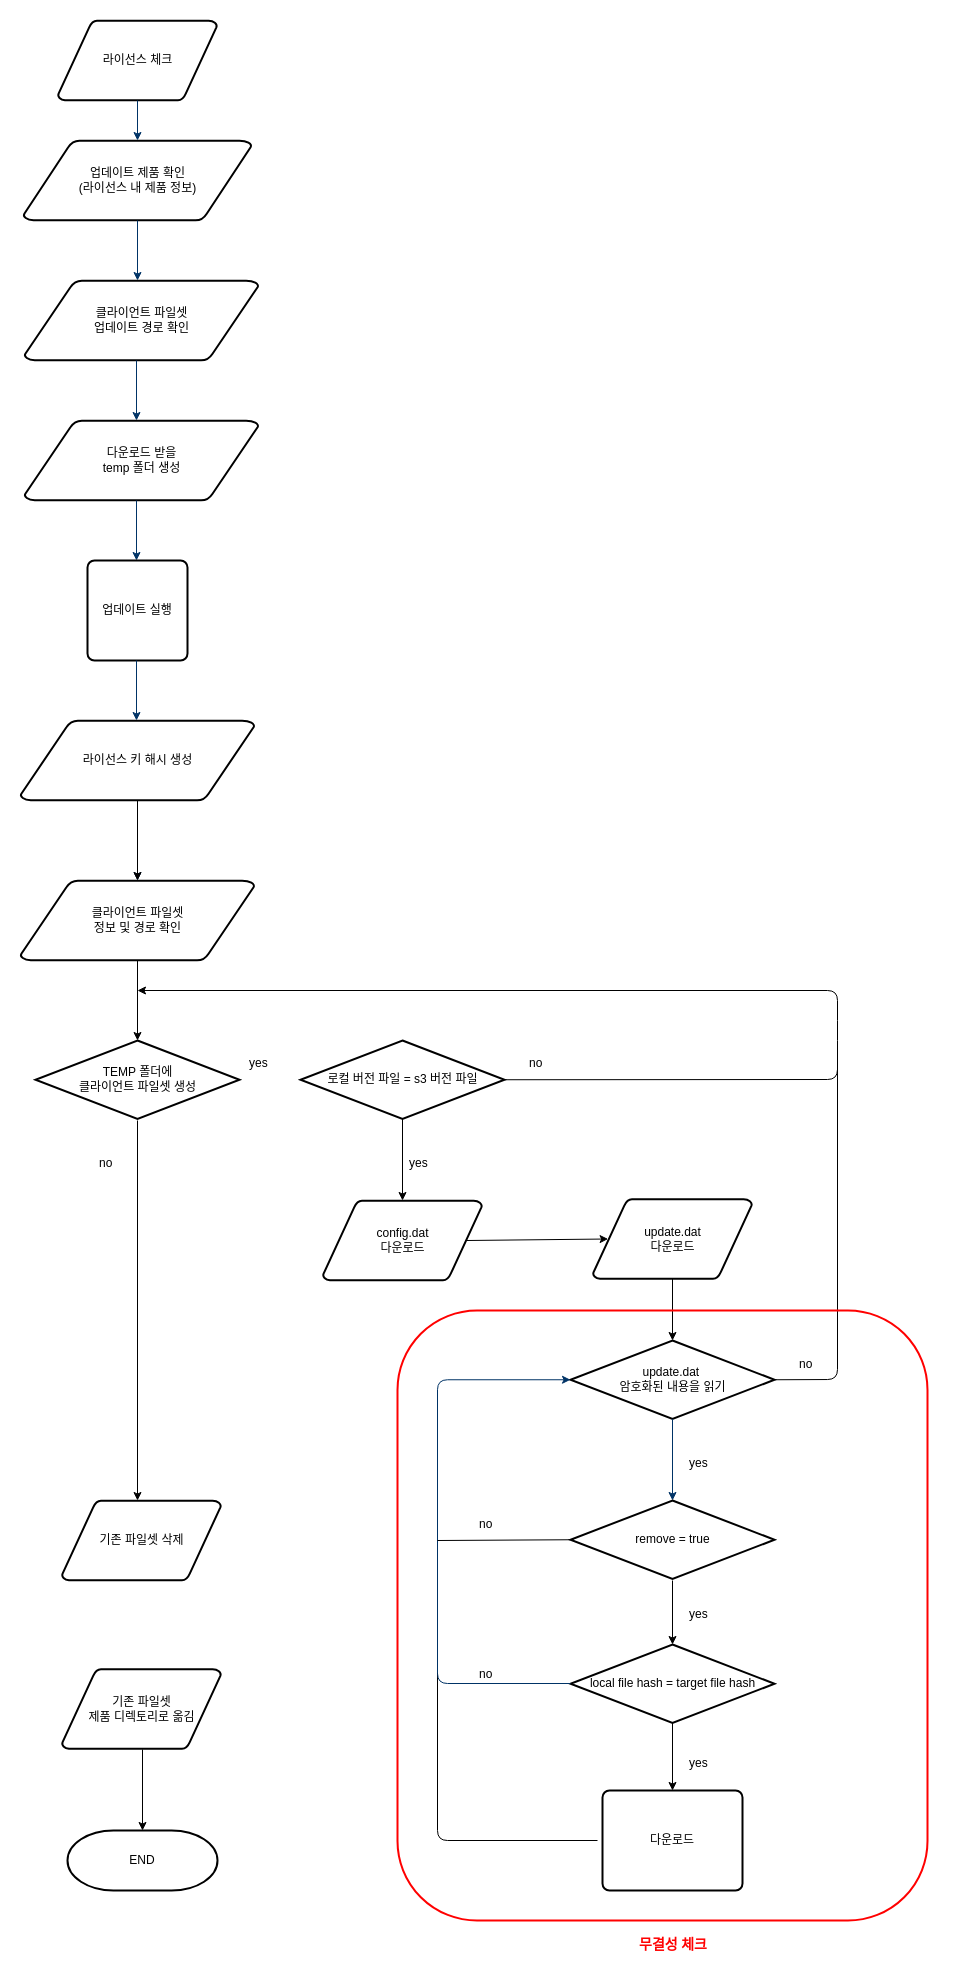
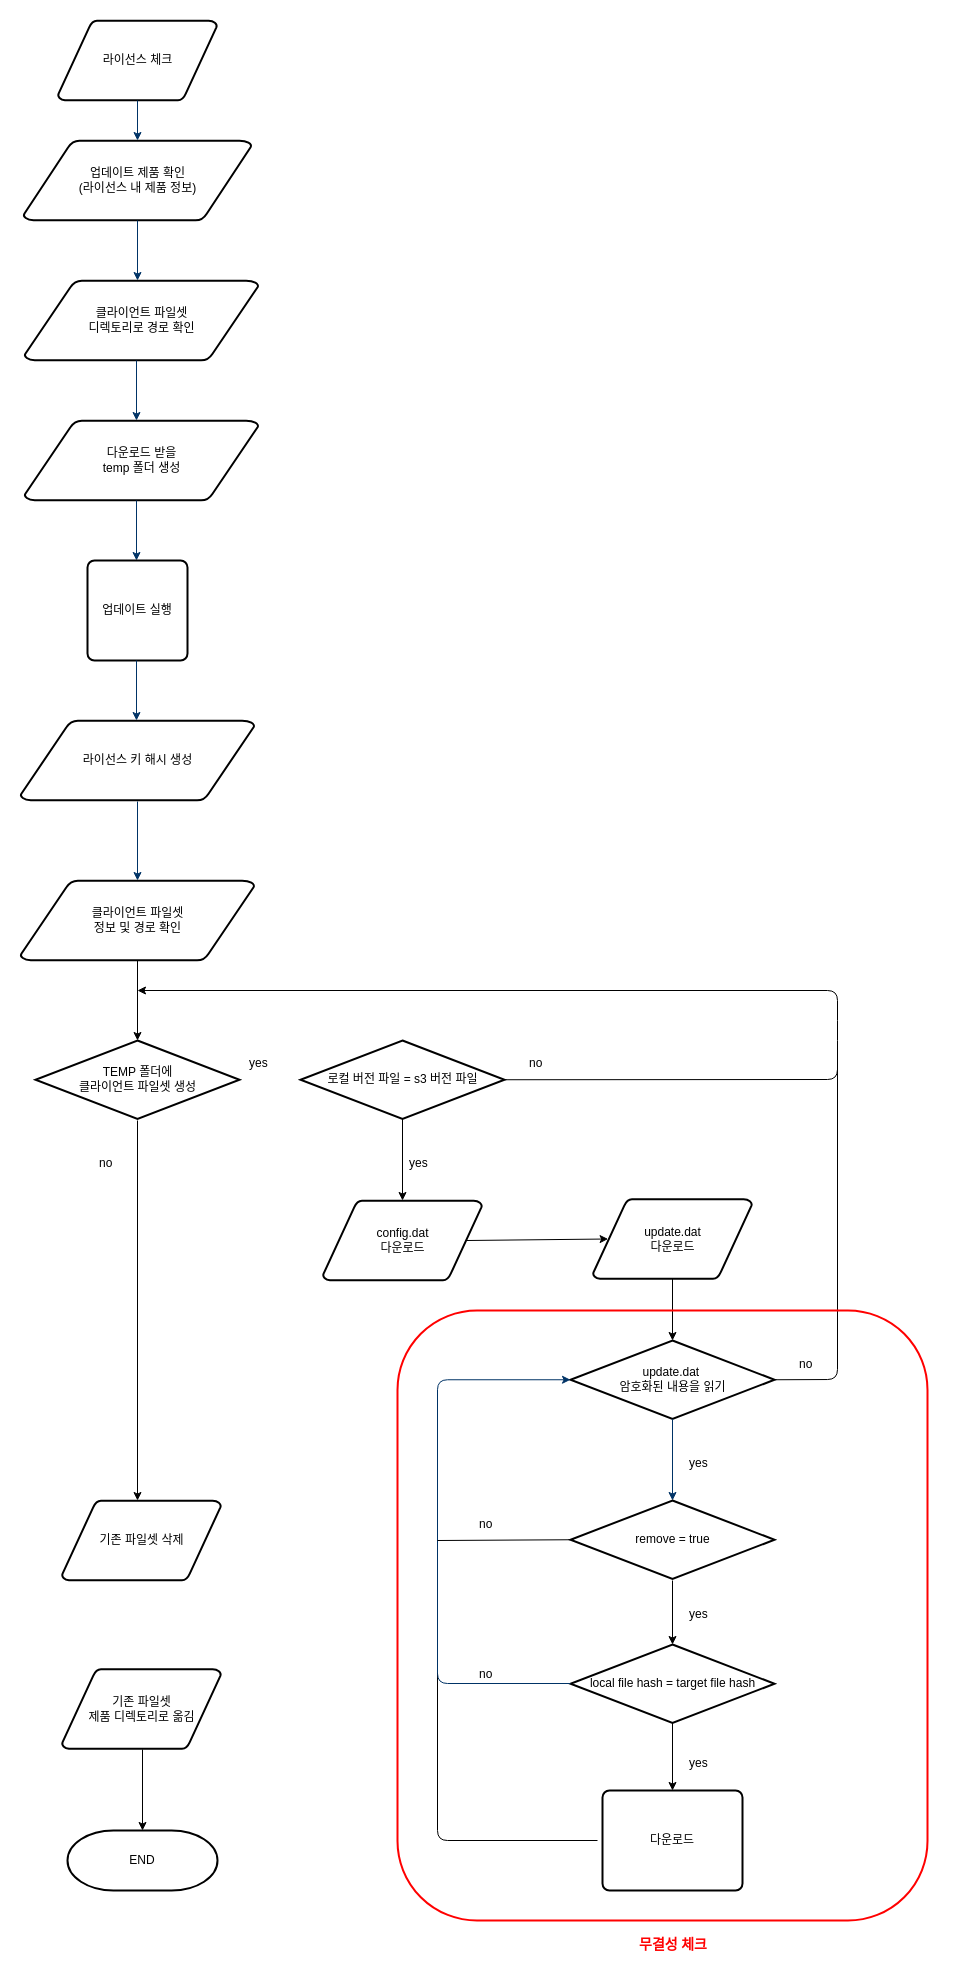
  <mxCell id="0" />
  <mxCell id="1" parent="0" />
  <mxCell id="2" value="라이선스 체크" style="shape=mxgraph.flowchart.data;strokeWidth=2;gradientColor=none;gradientDirection=north;fontStyle=0;html=1;" parent="1" vertex="1"><mxGeometry x="57.5" y="20" width="159" height="80" as="geometry" /></mxCell>
  <mxCell id="3" value="업데이트 제품 확인&lt;br&gt;(라이선스 내 제품 정보)" style="shape=mxgraph.flowchart.data;strokeWidth=2;gradientColor=none;gradientDirection=north;fontStyle=0;html=1;" parent="1" vertex="1"><mxGeometry x="23" y="140" width="228" height="80" as="geometry" /></mxCell>
  <mxCell id="4" style="fontStyle=1;strokeColor=#003366;strokeWidth=1;html=1;" parent="1" source="2" target="3" edge="1"><mxGeometry relative="1" as="geometry" /></mxCell>
  <mxCell id="5" style="entryX=0.5;entryY=0;entryPerimeter=0;fontStyle=1;strokeColor=#003366;strokeWidth=1;html=1;" parent="1" source="3" edge="1"><mxGeometry relative="1" as="geometry"><mxPoint x="137" y="280" as="targetPoint" /></mxGeometry></mxCell>
  <mxCell id="6" value="로컬 버전 파일 = s3 버전 파일" style="shape=mxgraph.flowchart.decision;strokeWidth=2;gradientColor=none;gradientDirection=north;fontStyle=0;html=1;" parent="1" vertex="1"><mxGeometry x="300" y="1040" width="204" height="78.5" as="geometry" /></mxCell>
  <mxCell id="7" value="" style="edgeStyle=elbowEdgeStyle;elbow=horizontal;exitX=0.5;exitY=0.9;exitPerimeter=0;fontStyle=1;strokeColor=#003366;strokeWidth=1;html=1;" parent="1" edge="1"><mxGeometry y="-90" width="100" height="100" as="geometry"><mxPoint x="137" y="801" as="sourcePoint" /><mxPoint x="137" y="880" as="targetPoint" /></mxGeometry></mxCell>
  <mxCell id="8" value="config.dat &lt;br&gt;다운로드" style="shape=mxgraph.flowchart.data;strokeWidth=2;gradientColor=none;gradientDirection=north;fontStyle=0;html=1;" parent="1" vertex="1"><mxGeometry x="322.5" y="1200" width="159" height="80" as="geometry" /></mxCell>
  <mxCell id="9" value="update.dat &lt;br&gt;다운로드" style="shape=mxgraph.flowchart.data;strokeWidth=2;gradientColor=none;gradientDirection=north;fontStyle=0;html=1;" parent="1" vertex="1"><mxGeometry x="592.5" y="1198.5" width="159" height="80" as="geometry" /></mxCell>
- <mxCell id="10" value="클라이언트 파일셋 &lt;br&gt;업데이트 경로 확인" style="shape=mxgraph.flowchart.data;strokeWidth=2;gradientColor=none;gradientDirection=north;fontStyle=0;html=1;" vertex="1" parent="1"><mxGeometry x="24" y="280" width="234" height="80" as="geometry" /></mxCell>
+ <mxCell id="10" value="클라이언트 파일셋 &lt;br&gt;디렉토리로 경로 확인" style="shape=mxgraph.flowchart.data;strokeWidth=2;gradientColor=none;gradientDirection=north;fontStyle=0;html=1;" vertex="1" parent="1"><mxGeometry x="24" y="280" width="234" height="80" as="geometry" /></mxCell>
  <mxCell id="11" style="entryX=0.5;entryY=0;entryPerimeter=0;fontStyle=1;strokeColor=#003366;strokeWidth=1;html=1;" edge="1" parent="1"><mxGeometry relative="1" as="geometry"><mxPoint x="136" y="360" as="sourcePoint" /><mxPoint x="136" y="420" as="targetPoint" /></mxGeometry></mxCell>
  <mxCell id="12" value="다운로드 받을 &lt;br&gt;temp 폴더 생성" style="shape=mxgraph.flowchart.data;strokeWidth=2;gradientColor=none;gradientDirection=north;fontStyle=0;html=1;" vertex="1" parent="1"><mxGeometry x="24" y="420" width="234" height="80" as="geometry" /></mxCell>
  <mxCell id="13" style="entryX=0.5;entryY=0;entryPerimeter=0;fontStyle=1;strokeColor=#003366;strokeWidth=1;html=1;" edge="1" parent="1"><mxGeometry relative="1" as="geometry"><mxPoint x="136" y="500" as="sourcePoint" /><mxPoint x="136" y="560" as="targetPoint" /></mxGeometry></mxCell>
  <mxCell id="14" value="업데이트 실행" style="rounded=1;whiteSpace=wrap;html=1;absoluteArcSize=1;arcSize=14;strokeWidth=2;" vertex="1" parent="1"><mxGeometry x="87" y="560" width="100" height="100" as="geometry" /></mxCell>
- <mxCell id="15" value="" style="edgeStyle=orthogonalEdgeStyle;rounded=0;orthogonalLoop=1;jettySize=auto;html=1;" edge="1" parent="1" source="16" target="18"><mxGeometry relative="1" as="geometry" /></mxCell>
  <mxCell id="16" value="라이선스 키 해시 생성" style="shape=mxgraph.flowchart.data;strokeWidth=2;gradientColor=none;gradientDirection=north;fontStyle=0;html=1;" vertex="1" parent="1"><mxGeometry x="20" y="720" width="234" height="80" as="geometry" /></mxCell>
  <mxCell id="17" style="entryX=0.5;entryY=0;entryPerimeter=0;fontStyle=1;strokeColor=#003366;strokeWidth=1;html=1;" edge="1" parent="1"><mxGeometry relative="1" as="geometry"><mxPoint x="136" y="660" as="sourcePoint" /><mxPoint x="136" y="720" as="targetPoint" /></mxGeometry></mxCell>
  <mxCell id="18" value="클라이언트 파일셋 &lt;br&gt;정보 및 경로 확인" style="shape=mxgraph.flowchart.data;strokeWidth=2;gradientColor=none;gradientDirection=north;fontStyle=0;html=1;" vertex="1" parent="1"><mxGeometry x="20" y="880" width="234" height="80" as="geometry" /></mxCell>
  <mxCell id="19" value="" style="edgeStyle=orthogonalEdgeStyle;rounded=0;orthogonalLoop=1;jettySize=auto;html=1;" edge="1" parent="1"><mxGeometry relative="1" as="geometry"><mxPoint x="137" y="960" as="sourcePoint" /><mxPoint x="137" y="1040" as="targetPoint" /></mxGeometry></mxCell>
  <mxCell id="20" value="" style="edgeStyle=orthogonalEdgeStyle;rounded=0;orthogonalLoop=1;jettySize=auto;html=1;" edge="1" parent="1"><mxGeometry relative="1" as="geometry"><mxPoint x="137" y="1120" as="sourcePoint" /><mxPoint x="137" y="1500" as="targetPoint" /></mxGeometry></mxCell>
  <mxCell id="21" value="END" style="strokeWidth=2;html=1;shape=mxgraph.flowchart.terminator;whiteSpace=wrap;" vertex="1" parent="1"><mxGeometry x="67" y="1830" width="150" height="60" as="geometry" /></mxCell>
  <mxCell id="22" value="yes" style="text;fontStyle=0;html=1;strokeColor=none;gradientColor=none;fillColor=none;strokeWidth=2;" vertex="1" parent="1"><mxGeometry x="407" y="1148.5" width="40" height="26" as="geometry" /></mxCell>
  <mxCell id="23" value="&lt;span&gt;update.dat&amp;nbsp;&lt;/span&gt;&lt;br&gt;&lt;span&gt;암호화된 내용을 읽기&lt;/span&gt;" style="shape=mxgraph.flowchart.decision;strokeWidth=2;gradientColor=none;gradientDirection=north;fontStyle=0;html=1;" vertex="1" parent="1"><mxGeometry x="570" y="1340" width="204" height="78.5" as="geometry" /></mxCell>
  <mxCell id="24" value="" style="endArrow=classic;html=1;exitX=0.5;exitY=1;exitDx=0;exitDy=0;exitPerimeter=0;" edge="1" parent="1" source="9" target="23"><mxGeometry width="50" height="50" relative="1" as="geometry"><mxPoint x="377" y="1610" as="sourcePoint" /><mxPoint x="427" y="1560" as="targetPoint" /></mxGeometry></mxCell>
  <mxCell id="25" value="" style="endArrow=none;html=1;" edge="1" parent="1"><mxGeometry width="50" height="50" relative="1" as="geometry"><mxPoint x="597" y="1840" as="sourcePoint" /><mxPoint x="437" y="1620" as="targetPoint" /><Array as="points"><mxPoint x="437" y="1840" /></Array></mxGeometry></mxCell>
  <mxCell id="26" value="" style="endArrow=classic;html=1;exitX=0.905;exitY=0.5;exitDx=0;exitDy=0;exitPerimeter=0;entryX=0.095;entryY=0.5;entryDx=0;entryDy=0;entryPerimeter=0;" edge="1" parent="1" source="8" target="9"><mxGeometry width="50" height="50" relative="1" as="geometry"><mxPoint x="377" y="1510" as="sourcePoint" /><mxPoint x="427" y="1460" as="targetPoint" /></mxGeometry></mxCell>
  <mxCell id="27" value="" style="edgeStyle=elbowEdgeStyle;elbow=vertical;fontStyle=1;strokeColor=#003366;strokeWidth=1;html=1;exitX=0.5;exitY=1;exitDx=0;exitDy=0;exitPerimeter=0;" edge="1" target="28" parent="1"><mxGeometry x="540.5" y="-160" width="100" height="100" as="geometry"><mxPoint x="672" y="1418.5" as="sourcePoint" /><mxPoint x="677.5" y="1640" as="targetPoint" /><Array as="points"><mxPoint x="678" y="1530" /></Array></mxGeometry></mxCell>
  <mxCell id="28" value="remove = true" style="shape=mxgraph.flowchart.decision;strokeWidth=2;gradientColor=none;gradientDirection=north;fontStyle=0;html=1;" vertex="1" parent="1"><mxGeometry x="570" y="1500" width="204" height="78.5" as="geometry" /></mxCell>
  <mxCell id="29" value="yes" style="text;fontStyle=0;html=1;strokeColor=none;gradientColor=none;fillColor=none;strokeWidth=2;" vertex="1" parent="1"><mxGeometry x="687" y="1600" width="40" height="26" as="geometry" /></mxCell>
  <mxCell id="30" value="local file hash = target file hash" style="shape=mxgraph.flowchart.decision;strokeWidth=2;gradientColor=none;gradientDirection=north;fontStyle=0;html=1;" vertex="1" parent="1"><mxGeometry x="570" y="1644" width="204" height="78.5" as="geometry" /></mxCell>
  <mxCell id="31" value="" style="edgeStyle=elbowEdgeStyle;elbow=horizontal;fontStyle=1;strokeColor=#003366;strokeWidth=1;html=1;entryX=0;entryY=0.5;entryDx=0;entryDy=0;entryPerimeter=0;" edge="1" parent="1" target="23"><mxGeometry x="571" y="691" width="100" height="100" as="geometry"><mxPoint x="570" y="1683" as="sourcePoint" /><mxPoint x="774" y="1379.25" as="targetPoint" /><Array as="points"><mxPoint x="437" y="1540" /><mxPoint x="957" y="1730" /><mxPoint x="957" y="1630" /></Array></mxGeometry></mxCell>
  <mxCell id="32" value="no" style="text;fontStyle=0;html=1;strokeColor=none;gradientColor=none;fillColor=none;strokeWidth=2;" vertex="1" parent="1"><mxGeometry x="477" y="1660" width="40" height="26" as="geometry" /></mxCell>
  <mxCell id="33" value="" style="endArrow=classic;html=1;entryX=0.5;entryY=0;entryDx=0;entryDy=0;entryPerimeter=0;" edge="1" target="30" parent="1"><mxGeometry width="50" height="50" relative="1" as="geometry"><mxPoint x="672" y="1580" as="sourcePoint" /><mxPoint x="697" y="1590" as="targetPoint" /></mxGeometry></mxCell>
  <mxCell id="34" value="yes" style="text;fontStyle=0;html=1;strokeColor=none;gradientColor=none;fillColor=none;strokeWidth=2;" vertex="1" parent="1"><mxGeometry x="687" y="1448.5" width="40" height="26" as="geometry" /></mxCell>
  <mxCell id="35" value="" style="endArrow=none;html=1;exitX=0;exitY=0.5;exitDx=0;exitDy=0;exitPerimeter=0;" edge="1" source="28" parent="1"><mxGeometry width="50" height="50" relative="1" as="geometry"><mxPoint x="647" y="1640" as="sourcePoint" /><mxPoint x="437" y="1540" as="targetPoint" /></mxGeometry></mxCell>
  <mxCell id="36" value="no" style="text;fontStyle=0;html=1;strokeColor=none;gradientColor=none;fillColor=none;strokeWidth=2;" vertex="1" parent="1"><mxGeometry x="477" y="1510.25" width="40" height="26" as="geometry" /></mxCell>
  <mxCell id="37" value="no" style="text;fontStyle=0;html=1;strokeColor=none;gradientColor=none;fillColor=none;strokeWidth=2;" vertex="1" parent="1"><mxGeometry x="797" y="1350.25" width="40" height="26" as="geometry" /></mxCell>
  <mxCell id="38" value="다운로드" style="rounded=1;whiteSpace=wrap;html=1;absoluteArcSize=1;arcSize=14;strokeWidth=2;" vertex="1" parent="1"><mxGeometry x="602" y="1790" width="140" height="100" as="geometry" /></mxCell>
  <mxCell id="39" value="yes" style="text;fontStyle=0;html=1;strokeColor=none;gradientColor=none;fillColor=none;strokeWidth=2;" vertex="1" parent="1"><mxGeometry x="687" y="1748.5" width="40" height="26" as="geometry" /></mxCell>
  <mxCell id="40" value="" style="endArrow=classic;html=1;exitX=0.5;exitY=1;exitDx=0;exitDy=0;exitPerimeter=0;entryX=0.5;entryY=0;entryDx=0;entryDy=0;" edge="1" parent="1" source="30" target="38"><mxGeometry width="50" height="50" relative="1" as="geometry"><mxPoint x="377" y="1610" as="sourcePoint" /><mxPoint x="427" y="1560" as="targetPoint" /></mxGeometry></mxCell>
  <mxCell id="41" value="TEMP 폴더에&lt;br&gt;클라이언트&amp;nbsp;파일셋 생성" style="shape=mxgraph.flowchart.decision;strokeWidth=2;gradientColor=none;gradientDirection=north;fontStyle=0;html=1;" vertex="1" parent="1"><mxGeometry x="35" y="1040" width="204" height="78.5" as="geometry" /></mxCell>
  <mxCell id="42" value="no&lt;br&gt;" style="text;fontStyle=0;html=1;strokeColor=none;gradientColor=none;fillColor=none;strokeWidth=2;" vertex="1" parent="1"><mxGeometry x="97" y="1148.5" width="40" height="26" as="geometry" /></mxCell>
  <mxCell id="43" value="yes" style="text;fontStyle=0;html=1;strokeColor=none;gradientColor=none;fillColor=none;strokeWidth=2;" vertex="1" parent="1"><mxGeometry x="247" y="1048.5" width="40" height="26" as="geometry" /></mxCell>
  <mxCell id="44" value="" style="endArrow=classic;html=1;exitX=0.5;exitY=1;exitDx=0;exitDy=0;exitPerimeter=0;entryX=0.5;entryY=0;entryDx=0;entryDy=0;entryPerimeter=0;" edge="1" parent="1" source="6" target="8"><mxGeometry width="50" height="50" relative="1" as="geometry"><mxPoint x="377" y="1410" as="sourcePoint" /><mxPoint x="417" y="1200" as="targetPoint" /></mxGeometry></mxCell>
  <mxCell id="45" value="" style="endArrow=classic;html=1;exitX=1;exitY=0.5;exitDx=0;exitDy=0;exitPerimeter=0;" edge="1" parent="1" source="6"><mxGeometry width="50" height="50" relative="1" as="geometry"><mxPoint x="377" y="1110" as="sourcePoint" /><mxPoint x="137" y="990" as="targetPoint" /><Array as="points"><mxPoint x="837" y="1079" /><mxPoint x="837" y="1030" /><mxPoint x="837" y="990" /></Array></mxGeometry></mxCell>
  <mxCell id="46" value="no&lt;br&gt;" style="text;fontStyle=0;html=1;strokeColor=none;gradientColor=none;fillColor=none;strokeWidth=2;" vertex="1" parent="1"><mxGeometry x="527" y="1048.5" width="40" height="26" as="geometry" /></mxCell>
  <mxCell id="47" value="기존 파일셋 삭제" style="shape=mxgraph.flowchart.data;strokeWidth=2;gradientColor=none;gradientDirection=north;fontStyle=0;html=1;" vertex="1" parent="1"><mxGeometry x="61.5" y="1500" width="159" height="80" as="geometry" /></mxCell>
  <mxCell id="48" value="기존 파일셋 &lt;br&gt;제품 디렉토리로 옮김" style="shape=mxgraph.flowchart.data;strokeWidth=2;gradientColor=none;gradientDirection=north;fontStyle=0;html=1;" vertex="1" parent="1"><mxGeometry x="61.5" y="1668.5" width="159" height="80" as="geometry" /></mxCell>
  <mxCell id="49" value="" style="endArrow=classic;html=1;entryX=0.5;entryY=0;entryDx=0;entryDy=0;entryPerimeter=0;" edge="1" parent="1" target="21"><mxGeometry width="50" height="50" relative="1" as="geometry"><mxPoint x="142" y="1749" as="sourcePoint" /><mxPoint x="427" y="1660" as="targetPoint" /></mxGeometry></mxCell>
  <mxCell id="50" value="" style="endArrow=none;html=1;exitX=1;exitY=0.5;exitDx=0;exitDy=0;exitPerimeter=0;" edge="1" parent="1" source="23"><mxGeometry width="50" height="50" relative="1" as="geometry"><mxPoint x="977" y="1360" as="sourcePoint" /><mxPoint x="837" y="1060" as="targetPoint" /><Array as="points"><mxPoint x="837" y="1379" /></Array></mxGeometry></mxCell>
  <mxCell id="51" value="" style="rounded=1;whiteSpace=wrap;html=1;strokeWidth=2;fillWeight=4;hachureGap=8;hachureAngle=45;sketch=0;glass=0;shadow=0;fillColor=none;strokeColor=#FF0000;" vertex="1" parent="1"><mxGeometry x="397" y="1310" width="530" height="610" as="geometry" /></mxCell>
  <mxCell id="52" value="&lt;span style=&quot;font-size: 10.5pt; font-family: &amp;quot;맑은 고딕&amp;quot;;&quot;&gt;무결성 체크&lt;/span&gt;" style="text;whiteSpace=wrap;html=1;fontStyle=1;fontColor=#FF0000;" vertex="1" parent="1"><mxGeometry x="637" y="1930" width="130" height="30" as="geometry" /></mxCell>
